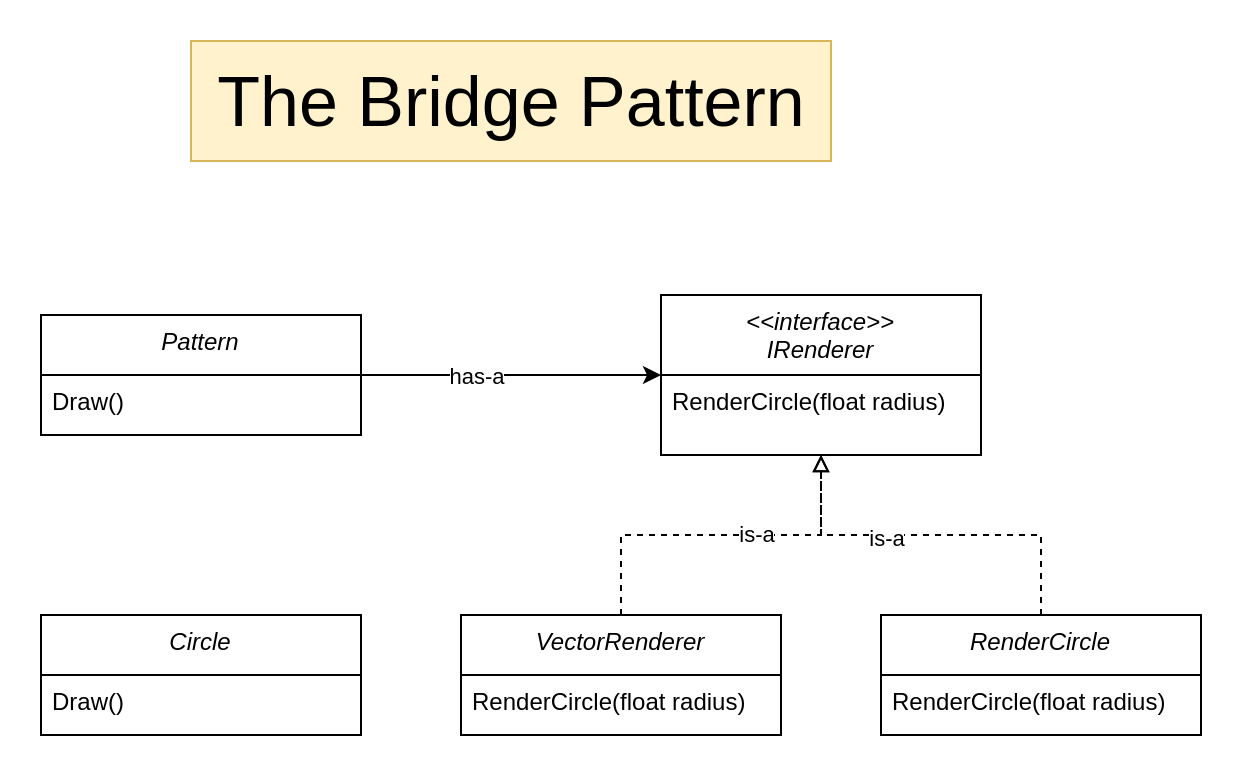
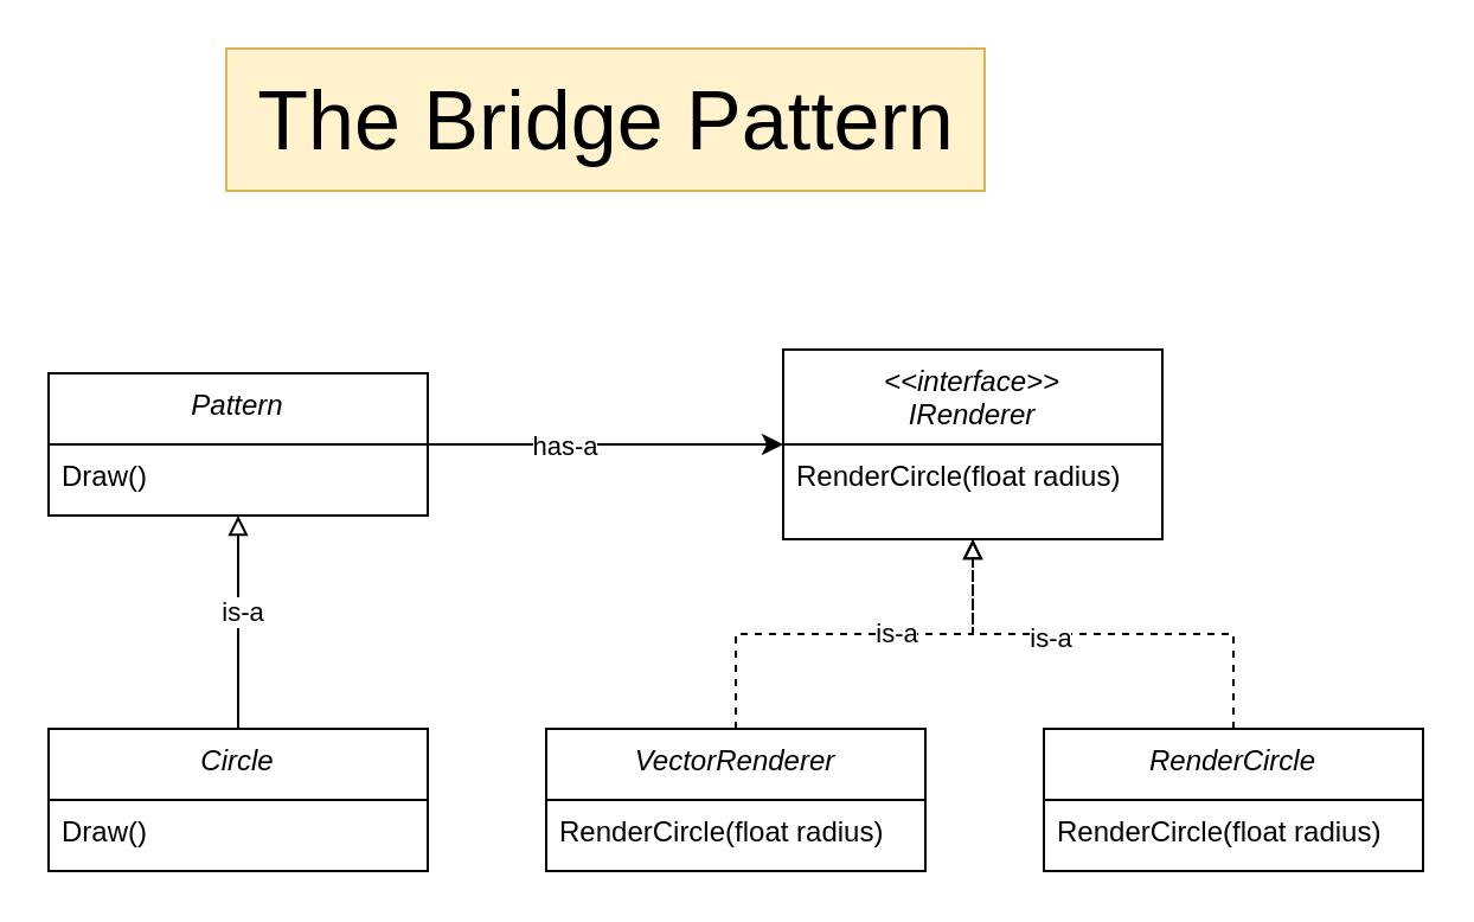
  <mxCell id="0" />
  <mxCell id="1" parent="0" />
  <mxCell id="2" value="&lt;&lt;interface&gt;&gt;&#10;IRenderer" style="swimlane;fontStyle=2;align=center;verticalAlign=top;childLayout=stackLayout;horizontal=1;startSize=40;horizontalStack=0;resizeParent=1;resizeLast=0;collapsible=1;marginBottom=0;rounded=0;shadow=0;strokeWidth=1;" parent="1" vertex="1"><mxGeometry x="330" y="147" width="160" height="80" as="geometry"><mxRectangle x="230" y="140" width="160" height="26" as="alternateBounds" /></mxGeometry></mxCell>
  <mxCell id="3" value="RenderCircle(float radius)" style="text;align=left;verticalAlign=top;spacingLeft=4;spacingRight=4;overflow=hidden;rotatable=0;points=[[0,0.5],[1,0.5]];portConstraint=eastwest;" parent="2" vertex="1"><mxGeometry y="40" width="160" height="26" as="geometry" /></mxCell>
  <mxCell id="4" style="edgeStyle=orthogonalEdgeStyle;rounded=0;orthogonalLoop=1;jettySize=auto;html=1;entryX=0;entryY=0.5;entryDx=0;entryDy=0;" edge="1" parent="1" source="6" target="2"><mxGeometry relative="1" as="geometry" /></mxCell>
  <mxCell id="5" value="has-a" style="edgeLabel;html=1;align=center;verticalAlign=middle;resizable=0;points=[];" vertex="1" connectable="0" parent="4"><mxGeometry x="-0.24" relative="1" as="geometry"><mxPoint as="offset" /></mxGeometry></mxCell>
  <mxCell id="6" value="Pattern" style="swimlane;fontStyle=2;align=center;verticalAlign=top;childLayout=stackLayout;horizontal=1;startSize=30;horizontalStack=0;resizeParent=1;resizeLast=0;collapsible=1;marginBottom=0;rounded=0;shadow=0;strokeWidth=1;" vertex="1" parent="1"><mxGeometry x="20" y="157" width="160" height="60" as="geometry"><mxRectangle x="230" y="140" width="160" height="26" as="alternateBounds" /></mxGeometry></mxCell>
  <mxCell id="7" value="Draw()" style="text;align=left;verticalAlign=top;spacingLeft=4;spacingRight=4;overflow=hidden;rotatable=0;points=[[0,0.5],[1,0.5]];portConstraint=eastwest;" vertex="1" parent="6"><mxGeometry y="30" width="160" height="26" as="geometry" /></mxCell>
+ <mxCell id="8" style="edgeStyle=orthogonalEdgeStyle;rounded=0;orthogonalLoop=1;jettySize=auto;html=1;entryX=0.5;entryY=1;entryDx=0;entryDy=0;endArrow=block;endFill=0;" edge="1" parent="1" source="10" target="6"><mxGeometry relative="1" as="geometry" /></mxCell>
+ <mxCell id="9" value="is-a" style="edgeLabel;html=1;align=center;verticalAlign=middle;resizable=0;points=[];" vertex="1" connectable="0" parent="8"><mxGeometry x="0.111" y="-1" relative="1" as="geometry"><mxPoint as="offset" /></mxGeometry></mxCell>
  <mxCell id="10" value="Circle" style="swimlane;fontStyle=2;align=center;verticalAlign=top;childLayout=stackLayout;horizontal=1;startSize=30;horizontalStack=0;resizeParent=1;resizeLast=0;collapsible=1;marginBottom=0;rounded=0;shadow=0;strokeWidth=1;" vertex="1" parent="1"><mxGeometry x="20" y="307" width="160" height="60" as="geometry"><mxRectangle x="230" y="140" width="160" height="26" as="alternateBounds" /></mxGeometry></mxCell>
  <mxCell id="11" value="Draw()" style="text;align=left;verticalAlign=top;spacingLeft=4;spacingRight=4;overflow=hidden;rotatable=0;points=[[0,0.5],[1,0.5]];portConstraint=eastwest;" vertex="1" parent="10"><mxGeometry y="30" width="160" height="26" as="geometry" /></mxCell>
  <mxCell id="12" style="edgeStyle=orthogonalEdgeStyle;rounded=0;orthogonalLoop=1;jettySize=auto;html=1;entryX=0.5;entryY=1;entryDx=0;entryDy=0;endArrow=block;dashed=1;endFill=0;" edge="1" parent="1" source="14" target="2"><mxGeometry relative="1" as="geometry" /></mxCell>
  <mxCell id="13" value="is-a" style="edgeLabel;html=1;align=center;verticalAlign=middle;resizable=0;points=[];" vertex="1" connectable="0" parent="12"><mxGeometry x="0.242" y="1" relative="1" as="geometry"><mxPoint as="offset" /></mxGeometry></mxCell>
  <mxCell id="14" value="RenderCircle" style="swimlane;fontStyle=2;align=center;verticalAlign=top;childLayout=stackLayout;horizontal=1;startSize=30;horizontalStack=0;resizeParent=1;resizeLast=0;collapsible=1;marginBottom=0;rounded=0;shadow=0;strokeWidth=1;" vertex="1" parent="1"><mxGeometry x="440" y="307" width="160" height="60" as="geometry"><mxRectangle x="230" y="140" width="160" height="26" as="alternateBounds" /></mxGeometry></mxCell>
  <mxCell id="15" value="RenderCircle(float radius)" style="text;align=left;verticalAlign=top;spacingLeft=4;spacingRight=4;overflow=hidden;rotatable=0;points=[[0,0.5],[1,0.5]];portConstraint=eastwest;" vertex="1" parent="14"><mxGeometry y="30" width="160" height="26" as="geometry" /></mxCell>
  <mxCell id="16" style="edgeStyle=orthogonalEdgeStyle;rounded=0;orthogonalLoop=1;jettySize=auto;html=1;entryX=0.5;entryY=1;entryDx=0;entryDy=0;dashed=1;endArrow=block;endFill=0;" edge="1" parent="1" source="18" target="2"><mxGeometry relative="1" as="geometry" /></mxCell>
  <mxCell id="17" value="is-a" style="edgeLabel;html=1;align=center;verticalAlign=middle;resizable=0;points=[];" vertex="1" connectable="0" parent="16"><mxGeometry x="0.189" y="1" relative="1" as="geometry"><mxPoint as="offset" /></mxGeometry></mxCell>
  <mxCell id="18" value="VectorRenderer" style="swimlane;fontStyle=2;align=center;verticalAlign=top;childLayout=stackLayout;horizontal=1;startSize=30;horizontalStack=0;resizeParent=1;resizeLast=0;collapsible=1;marginBottom=0;rounded=0;shadow=0;strokeWidth=1;" vertex="1" parent="1"><mxGeometry x="230" y="307" width="160" height="60" as="geometry"><mxRectangle x="230" y="140" width="160" height="26" as="alternateBounds" /></mxGeometry></mxCell>
  <mxCell id="19" value="RenderCircle(float radius)" style="text;align=left;verticalAlign=top;spacingLeft=4;spacingRight=4;overflow=hidden;rotatable=0;points=[[0,0.5],[1,0.5]];portConstraint=eastwest;" vertex="1" parent="18"><mxGeometry y="30" width="160" height="26" as="geometry" /></mxCell>
  <mxCell id="20" value="The Bridge Pattern" style="text;html=1;align=center;verticalAlign=middle;resizable=0;points=[];autosize=1;strokeColor=#d6b656;fillColor=#fff2cc;fontSize=35;" vertex="1" parent="1"><mxGeometry x="95" y="20" width="320" height="60" as="geometry" /></mxCell>
